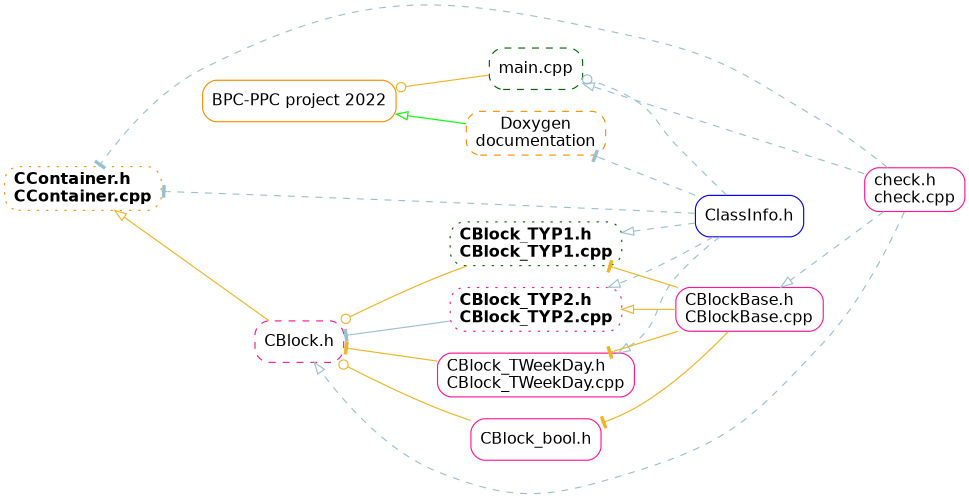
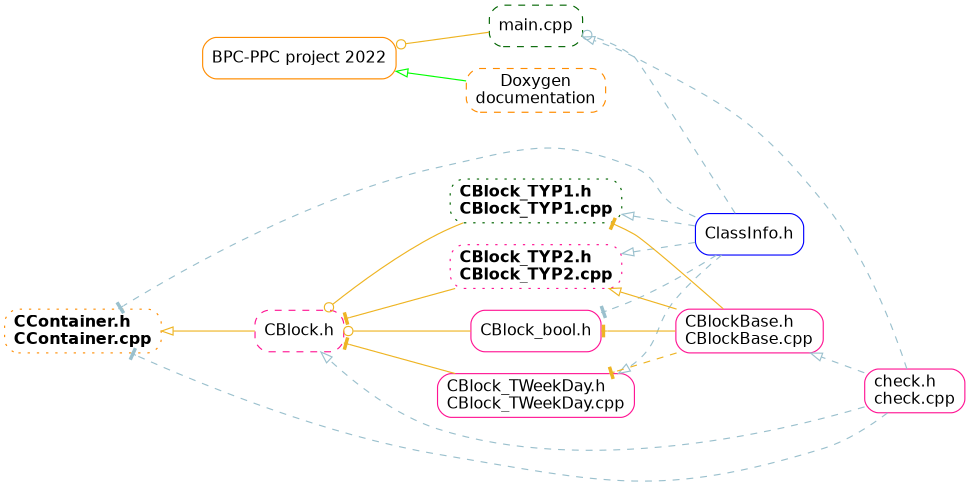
  digraph {
    rankdir=RL
    node [color=deeppink fontname=Helvetica shape=Mrecord style=solid]
    edge [arrowhead=onormal color=lightblue3]
    n1 [color=darkorange label="BPC-PPC project 2022"]
    n2 [color=blue label="ClassInfo.h"]
    n3 [color=darkorange fontname="Helvetica-Bold" label="CContainer.h\lCContainer.cpp" style=dotted]
    n4 [color=darkgreen fontname="Helvetica-Bold" label="CBlock_TYP1.h\lCBlock_TYP1.cpp" style=dotted]
    n5 [fontname="Helvetica-Bold" label="CBlock_TYP2.h\lCBlock_TYP2.cpp" style=dotted]
    n6 [color=darkgreen label="main.cpp" style=dashed]
    n7 [label="CBlock_bool.h"]
    n8 [label="CBlock_TWeekDay.h \lCBlock_TWeekDay.cpp"]
    n9 [label="CBlock.h" style=dashed]
    n10 [label="check.h\lcheck.cpp"]
    n11 [label="CBlockBase.h \lCBlockBase.cpp"]
    n12 [color=darkorange label="Doxygen\ndocumentation" style=dashed]
    n2 -> n3 [arrowhead=tee style=dashed]
    n2 -> n4 [style=dashed]
    n2 -> n5 [style=dashed]
    n2 -> n6 [arrowhead=odot style=dashed]
-   n2 -> n12 [arrowhead=tee style=dashed]
+   n2 -> n7 [arrowhead=tee style=dashed]
    n2 -> n8 [style=dashed]
    n4 -> n9 [arrowhead=odot color=goldenrod2]
-   n5 -> n9 [arrowhead=tee]
+   n5 -> n9 [arrowhead=tee color=goldenrod2]
    n6 -> n1 [arrowhead=odot color=goldenrod2]
    n7 -> n9 [arrowhead=odot color=goldenrod2]
    n8 -> n9 [arrowhead=tee color=goldenrod2]
    n9 -> n3 [color=goldenrod2]
    n10 -> n3 [arrowhead=tee style=dashed]
    n10 -> n6 [style=dashed]
    n10 -> n9 [style=dashed]
    n10 -> n11 [style=dashed]
    n11 -> n4 [arrowhead=tee color=goldenrod2]
    n11 -> n5 [color=goldenrod2]
    n11 -> n7 [arrowhead=tee color=goldenrod2]
-   n11 -> n8 [arrowhead=tee color=goldenrod2]
+   n11 -> n8 [arrowhead=tee color=goldenrod2 style=dashed]
    n12 -> n1 [color=green]
  }
